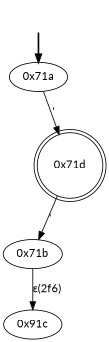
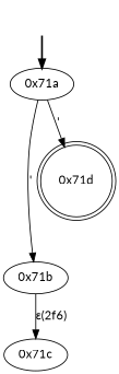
  digraph {
    fontname=Lato
    node [fontname=Lato]
    edge [fontname=Lato]
    fake [style=invisible]
    "0x71a" [root=true]
    "0x71b"
    "0x71d" [shape=doublecircle]
-   "0x71c" [label="0x91c"]
+   "0x71c"
    fake -> "0x71a" [style=bold]
-   "0x71d" -> "0x71b" [label="'"]
+   "0x71a" -> "0x71b" [label="'"]
    "0x71a" -> "0x71d" [label="'"]
    "0x71b" -> "0x71c" [label="ε(2f6)"]
  }
